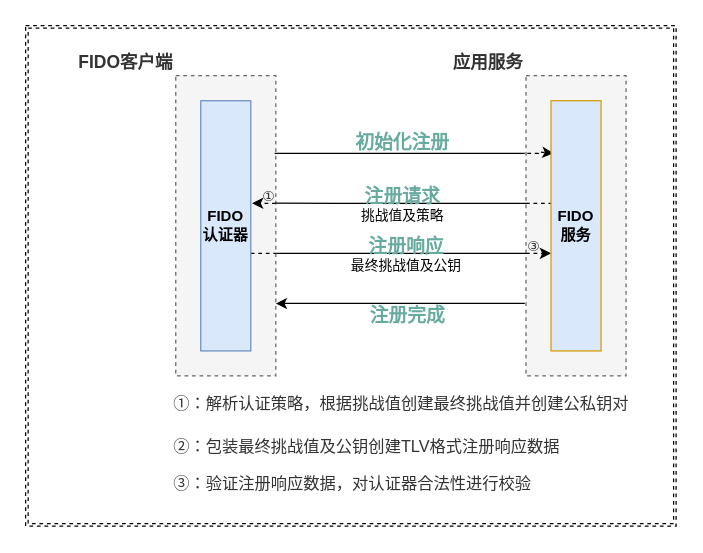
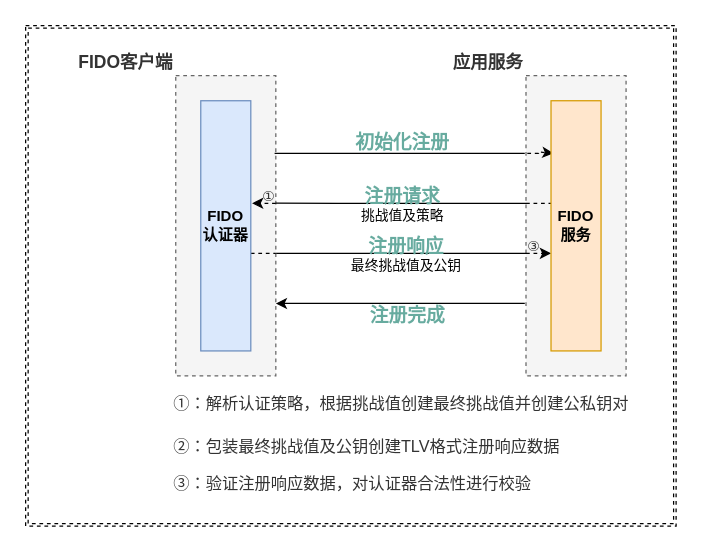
  <mxCell id="0" />
  <mxCell id="1" parent="0" />
  <mxCell id="2" value="" style="shape=ext;double=1;rounded=0;whiteSpace=wrap;html=1;dashed=1;labelBackgroundColor=none;" parent="1" vertex="1"><mxGeometry x="20" y="20" width="520" height="400" as="geometry" /></mxCell>
  <mxCell id="3" style="edgeStyle=orthogonalEdgeStyle;rounded=0;orthogonalLoop=1;jettySize=auto;html=1;entryX=1;entryY=0.667;entryDx=0;entryDy=0;entryPerimeter=0;endArrow=classic;endFill=1;exitX=-0.012;exitY=0.667;exitDx=0;exitDy=0;exitPerimeter=0;" parent="1" edge="1"><mxGeometry relative="1" as="geometry"><mxPoint x="419.04" y="242.08" as="sourcePoint" /><mxPoint x="220" y="242.08" as="targetPoint" /></mxGeometry></mxCell>
  <mxCell id="4" value="&lt;font color=&quot;#67ab9f&quot; style=&quot;font-size: 15px&quot;&gt;&lt;b&gt;注册完成&lt;/b&gt;&lt;/font&gt;" style="edgeLabel;html=1;align=center;verticalAlign=middle;resizable=0;points=[];labelBackgroundColor=none;" parent="3" vertex="1" connectable="0"><mxGeometry x="-0.045" y="-2" relative="1" as="geometry"><mxPoint y="10" as="offset" /></mxGeometry></mxCell>
  <mxCell id="5" value="&lt;b&gt;&lt;font style=&quot;font-size: 14px&quot;&gt;应用服务&lt;/font&gt;&lt;/b&gt;" style="rounded=0;whiteSpace=wrap;html=1;labelPosition=left;verticalLabelPosition=top;align=right;verticalAlign=bottom;dashed=1;fillColor=#f5f5f5;strokeColor=#666666;fontColor=#333333;" parent="1" vertex="1"><mxGeometry x="420" y="60" width="80" height="240" as="geometry" /></mxCell>
  <mxCell id="6" value="&lt;h1 style=&quot;margin: 0px ; padding: 0px ; font-stretch: normal ; line-height: 26px ; font-family: &amp;#34;pingfang sc&amp;#34; , &amp;#34;lantinghei sc&amp;#34; , &amp;#34;microsoft yahei&amp;#34; , &amp;#34;arial&amp;#34; , , sans-serif , &amp;#34;tahoma&amp;#34; ; word-break: break-all ; position: relative ; color: rgb(51 , 51 , 51)&quot;&gt;&lt;span class=&quot;ask-title&quot; style=&quot;display: inline ; line-height: 34px ; font-weight: 400 ; overflow: hidden ; vertical-align: middle&quot;&gt;&lt;font style=&quot;font-size: 11px&quot;&gt;②&lt;/font&gt;&lt;/span&gt;&lt;/h1&gt;" style="text;html=1;align=center;verticalAlign=middle;resizable=0;points=[];autosize=1;strokeColor=none;" parent="1" vertex="1"><mxGeometry x="199" y="174" width="30" height="40" as="geometry" /></mxCell>
  <mxCell id="7" style="edgeStyle=orthogonalEdgeStyle;rounded=0;orthogonalLoop=1;jettySize=auto;html=1;entryX=0;entryY=0.5;entryDx=0;entryDy=0;endArrow=none;endFill=0;" parent="1" edge="1"><mxGeometry relative="1" as="geometry"><mxPoint x="220" y="202" as="sourcePoint" /><mxPoint x="420" y="202" as="targetPoint" /></mxGeometry></mxCell>
  <mxCell id="8" value="&lt;b&gt;&lt;font color=&quot;#67ab9f&quot; style=&quot;font-size: 15px&quot;&gt;注册响应&lt;/font&gt;&lt;/b&gt;&lt;br&gt;最终挑战值及公钥" style="edgeLabel;html=1;align=center;verticalAlign=middle;resizable=0;points=[];labelBackgroundColor=none;" parent="7" vertex="1" connectable="0"><mxGeometry x="0.03" y="1" relative="1" as="geometry"><mxPoint y="1" as="offset" /></mxGeometry></mxCell>
  <mxCell id="9" value="&lt;b&gt;&lt;font style=&quot;font-size: 14px&quot;&gt;FIDO客户端&lt;/font&gt;&lt;/b&gt;" style="rounded=0;whiteSpace=wrap;html=1;labelPosition=left;verticalLabelPosition=top;align=right;verticalAlign=bottom;dashed=1;fillColor=#f5f5f5;strokeColor=#666666;fontColor=#333333;" parent="1" vertex="1"><mxGeometry x="140" y="60" width="80" height="240" as="geometry" /></mxCell>
  <mxCell id="10" style="edgeStyle=orthogonalEdgeStyle;rounded=0;orthogonalLoop=1;jettySize=auto;html=1;entryX=1.025;entryY=0.3;entryDx=0;entryDy=0;entryPerimeter=0;dashed=1;endArrow=classic;endFill=1;" parent="1" edge="1"><mxGeometry relative="1" as="geometry"><mxPoint x="220" y="162" as="sourcePoint" /><mxPoint x="201" y="162" as="targetPoint" /></mxGeometry></mxCell>
  <mxCell id="11" style="edgeStyle=orthogonalEdgeStyle;rounded=0;orthogonalLoop=1;jettySize=auto;html=1;entryX=0;entryY=0.5;entryDx=0;entryDy=0;endArrow=classic;endFill=1;exitX=0;exitY=0.5;exitDx=0;exitDy=0;dashed=1;" parent="1" edge="1"><mxGeometry relative="1" as="geometry"><mxPoint x="420" y="202" as="sourcePoint" /><mxPoint x="440" y="202" as="targetPoint" /><Array as="points"><mxPoint x="430" y="202" /><mxPoint x="430" y="202" /></Array></mxGeometry></mxCell>
  <mxCell id="12" style="edgeStyle=orthogonalEdgeStyle;rounded=0;orthogonalLoop=1;jettySize=auto;html=1;entryX=-0.012;entryY=0.167;entryDx=0;entryDy=0;entryPerimeter=0;exitX=0.988;exitY=0.167;exitDx=0;exitDy=0;exitPerimeter=0;endArrow=none;endFill=0;" parent="1" edge="1"><mxGeometry relative="1" as="geometry"><mxPoint x="219.04" y="122.08" as="sourcePoint" /><mxPoint x="419.04" y="122.08" as="targetPoint" /></mxGeometry></mxCell>
  <mxCell id="13" value="&lt;font color=&quot;#67ab9f&quot; style=&quot;font-size: 15px&quot;&gt;&lt;b&gt;初始化注册&lt;/b&gt;&lt;/font&gt;" style="edgeLabel;html=1;align=center;verticalAlign=middle;resizable=0;points=[];labelBackgroundColor=none;" parent="12" vertex="1" connectable="0"><mxGeometry x="-0.14" relative="1" as="geometry"><mxPoint x="15" y="-10" as="offset" /></mxGeometry></mxCell>
  <mxCell id="14" style="edgeStyle=orthogonalEdgeStyle;rounded=0;orthogonalLoop=1;jettySize=auto;html=1;entryX=1;entryY=0.5;entryDx=0;entryDy=0;dashed=1;endArrow=none;endFill=0;" parent="1" edge="1"><mxGeometry relative="1" as="geometry"><mxPoint x="200" y="202" as="sourcePoint" /><mxPoint x="220" y="202" as="targetPoint" /><Array as="points"><mxPoint x="210" y="202" /><mxPoint x="210" y="202" /></Array></mxGeometry></mxCell>
  <mxCell id="15" value="&lt;b&gt;FIDO认证器&lt;/b&gt;" style="rounded=0;whiteSpace=wrap;html=1;fillColor=#dae8fc;strokeColor=#6c8ebf;" parent="1" vertex="1"><mxGeometry x="160" y="80" width="40" height="200" as="geometry" /></mxCell>
  <mxCell id="16" style="edgeStyle=orthogonalEdgeStyle;rounded=0;orthogonalLoop=1;jettySize=auto;html=1;dashed=1;endArrow=classic;endFill=1;exitX=0.013;exitY=0.167;exitDx=0;exitDy=0;exitPerimeter=0;entryX=0.05;entryY=0.1;entryDx=0;entryDy=0;entryPerimeter=0;" parent="1" edge="1"><mxGeometry relative="1" as="geometry"><mxPoint x="421.04" y="122.08" as="sourcePoint" /><mxPoint x="442" y="122" as="targetPoint" /><Array as="points"><mxPoint x="430" y="122" /><mxPoint x="430" y="121" /></Array></mxGeometry></mxCell>
  <mxCell id="17" style="edgeStyle=orthogonalEdgeStyle;rounded=0;orthogonalLoop=1;jettySize=auto;html=1;entryX=1;entryY=0.333;entryDx=0;entryDy=0;entryPerimeter=0;endArrow=none;endFill=0;" parent="1" edge="1"><mxGeometry relative="1" as="geometry"><mxPoint x="420" y="162" as="sourcePoint" /><mxPoint x="220" y="161.92" as="targetPoint" /><Array as="points"><mxPoint x="270" y="162" /><mxPoint x="270" y="162" /></Array></mxGeometry></mxCell>
  <mxCell id="18" value="&lt;b&gt;&lt;font color=&quot;#67ab9f&quot; style=&quot;font-size: 15px&quot;&gt;注册请求&lt;/font&gt;&lt;/b&gt;&lt;br&gt;挑战值及策略" style="edgeLabel;html=1;align=center;verticalAlign=middle;resizable=0;points=[];labelBackgroundColor=none;" parent="17" vertex="1" connectable="0"><mxGeometry x="0.06" relative="1" as="geometry"><mxPoint x="6" as="offset" /></mxGeometry></mxCell>
  <mxCell id="19" style="edgeStyle=orthogonalEdgeStyle;rounded=0;orthogonalLoop=1;jettySize=auto;html=1;exitX=0.025;exitY=0.3;exitDx=0;exitDy=0;exitPerimeter=0;dashed=1;endArrow=none;endFill=0;" parent="1" edge="1"><mxGeometry relative="1" as="geometry"><mxPoint x="420" y="162" as="targetPoint" /><mxPoint x="441" y="162" as="sourcePoint" /></mxGeometry></mxCell>
- <mxCell id="20" value="&lt;b&gt;FIDO服务&lt;/b&gt;" style="rounded=0;whiteSpace=wrap;html=1;fillColor=#dae8fc;strokeColor=#d79b00;" parent="1" vertex="1"><mxGeometry x="440" y="80" width="40" height="200" as="geometry" /></mxCell>
+ <mxCell id="20" value="&lt;b&gt;FIDO服务&lt;/b&gt;" style="rounded=0;whiteSpace=wrap;html=1;fillColor=#ffe6cc;strokeColor=#d79b00;" parent="1" vertex="1"><mxGeometry x="440" y="80" width="40" height="200" as="geometry" /></mxCell>
  <mxCell id="21" value="&lt;h1 style=&quot;margin: 0px ; padding: 0px ; font-stretch: normal ; line-height: 26px ; font-family: &amp;#34;pingfang sc&amp;#34; , &amp;#34;lantinghei sc&amp;#34; , &amp;#34;microsoft yahei&amp;#34; , &amp;#34;arial&amp;#34; , , sans-serif , &amp;#34;tahoma&amp;#34; ; word-break: break-all ; position: relative ; color: rgb(51 , 51 , 51)&quot;&gt;&lt;span class=&quot;ask-title&quot; style=&quot;display: inline ; line-height: 34px ; font-weight: 400 ; overflow: hidden ; vertical-align: middle&quot;&gt;&lt;font style=&quot;font-size: 11px&quot;&gt;①&lt;/font&gt;&lt;/span&gt;&lt;/h1&gt;" style="text;html=1;align=center;verticalAlign=middle;resizable=0;points=[];autosize=1;strokeColor=none;" parent="1" vertex="1"><mxGeometry x="199" y="134" width="30" height="40" as="geometry" /></mxCell>
  <mxCell id="22" value="&lt;h1 style=&quot;margin: 0px ; padding: 0px ; font-stretch: normal ; line-height: 26px ; font-family: &amp;#34;pingfang sc&amp;#34; , &amp;#34;lantinghei sc&amp;#34; , &amp;#34;microsoft yahei&amp;#34; , &amp;#34;arial&amp;#34; , , sans-serif , &amp;#34;tahoma&amp;#34; ; word-break: break-all ; position: relative ; color: rgb(51 , 51 , 51)&quot;&gt;&lt;span class=&quot;ask-title&quot; style=&quot;display: inline ; line-height: 34px ; font-weight: 400 ; overflow: hidden ; vertical-align: middle&quot;&gt;&lt;font style=&quot;font-size: 11px&quot;&gt;③&lt;/font&gt;&lt;/span&gt;&lt;/h1&gt;" style="text;html=1;align=center;verticalAlign=middle;resizable=0;points=[];autosize=1;strokeColor=none;" parent="1" vertex="1"><mxGeometry x="411" y="174" width="30" height="40" as="geometry" /></mxCell>
  <mxCell id="23" value="&lt;h1 style=&quot;margin: 0px ; padding: 0px ; font-stretch: normal ; line-height: 26px ; word-break: break-all ; position: relative ; color: rgb(51 , 51 , 51)&quot;&gt;&lt;span class=&quot;ask-title&quot; style=&quot;display: inline ; line-height: 34px ; font-weight: 400 ; overflow: hidden ; vertical-align: middle&quot;&gt;&lt;font style=&quot;font-size: 13px&quot;&gt;①：&lt;/font&gt;&lt;font style=&quot;font-size: 13px&quot;&gt;解析认证策略，根据挑战值创建最终挑战值并创建公私钥对&lt;/font&gt;&lt;/span&gt;&lt;/h1&gt;&lt;h1 style=&quot;text-align: left ; margin: 0px ; padding: 0px ; font-stretch: normal ; line-height: 26px ; word-break: break-all ; position: relative ; color: rgb(51 , 51 , 51) ; font-size: 13px&quot;&gt;&lt;span class=&quot;ask-title&quot; style=&quot;display: inline ; line-height: 34px ; font-weight: 400 ; overflow: hidden ; vertical-align: middle&quot;&gt;&lt;font style=&quot;font-size: 13px&quot;&gt;②：包装最终挑战值及公钥创建TLV格式注册响应数据&lt;/font&gt;&lt;/span&gt;&lt;/h1&gt;&lt;h1 style=&quot;text-align: left ; margin: 0px ; padding: 0px ; font-stretch: normal ; line-height: 26px ; word-break: break-all ; position: relative ; color: rgb(51 , 51 , 51) ; font-size: 13px&quot;&gt;&lt;span style=&quot;font-weight: 400 ; text-align: center&quot;&gt;③：验证注册响应数据，对认证器合法性进行校验&lt;/span&gt;&lt;/h1&gt;" style="text;html=1;align=center;verticalAlign=middle;resizable=0;points=[];autosize=1;strokeColor=none;" parent="1" vertex="1"><mxGeometry x="130" y="300" width="380" height="100" as="geometry" /></mxCell>
